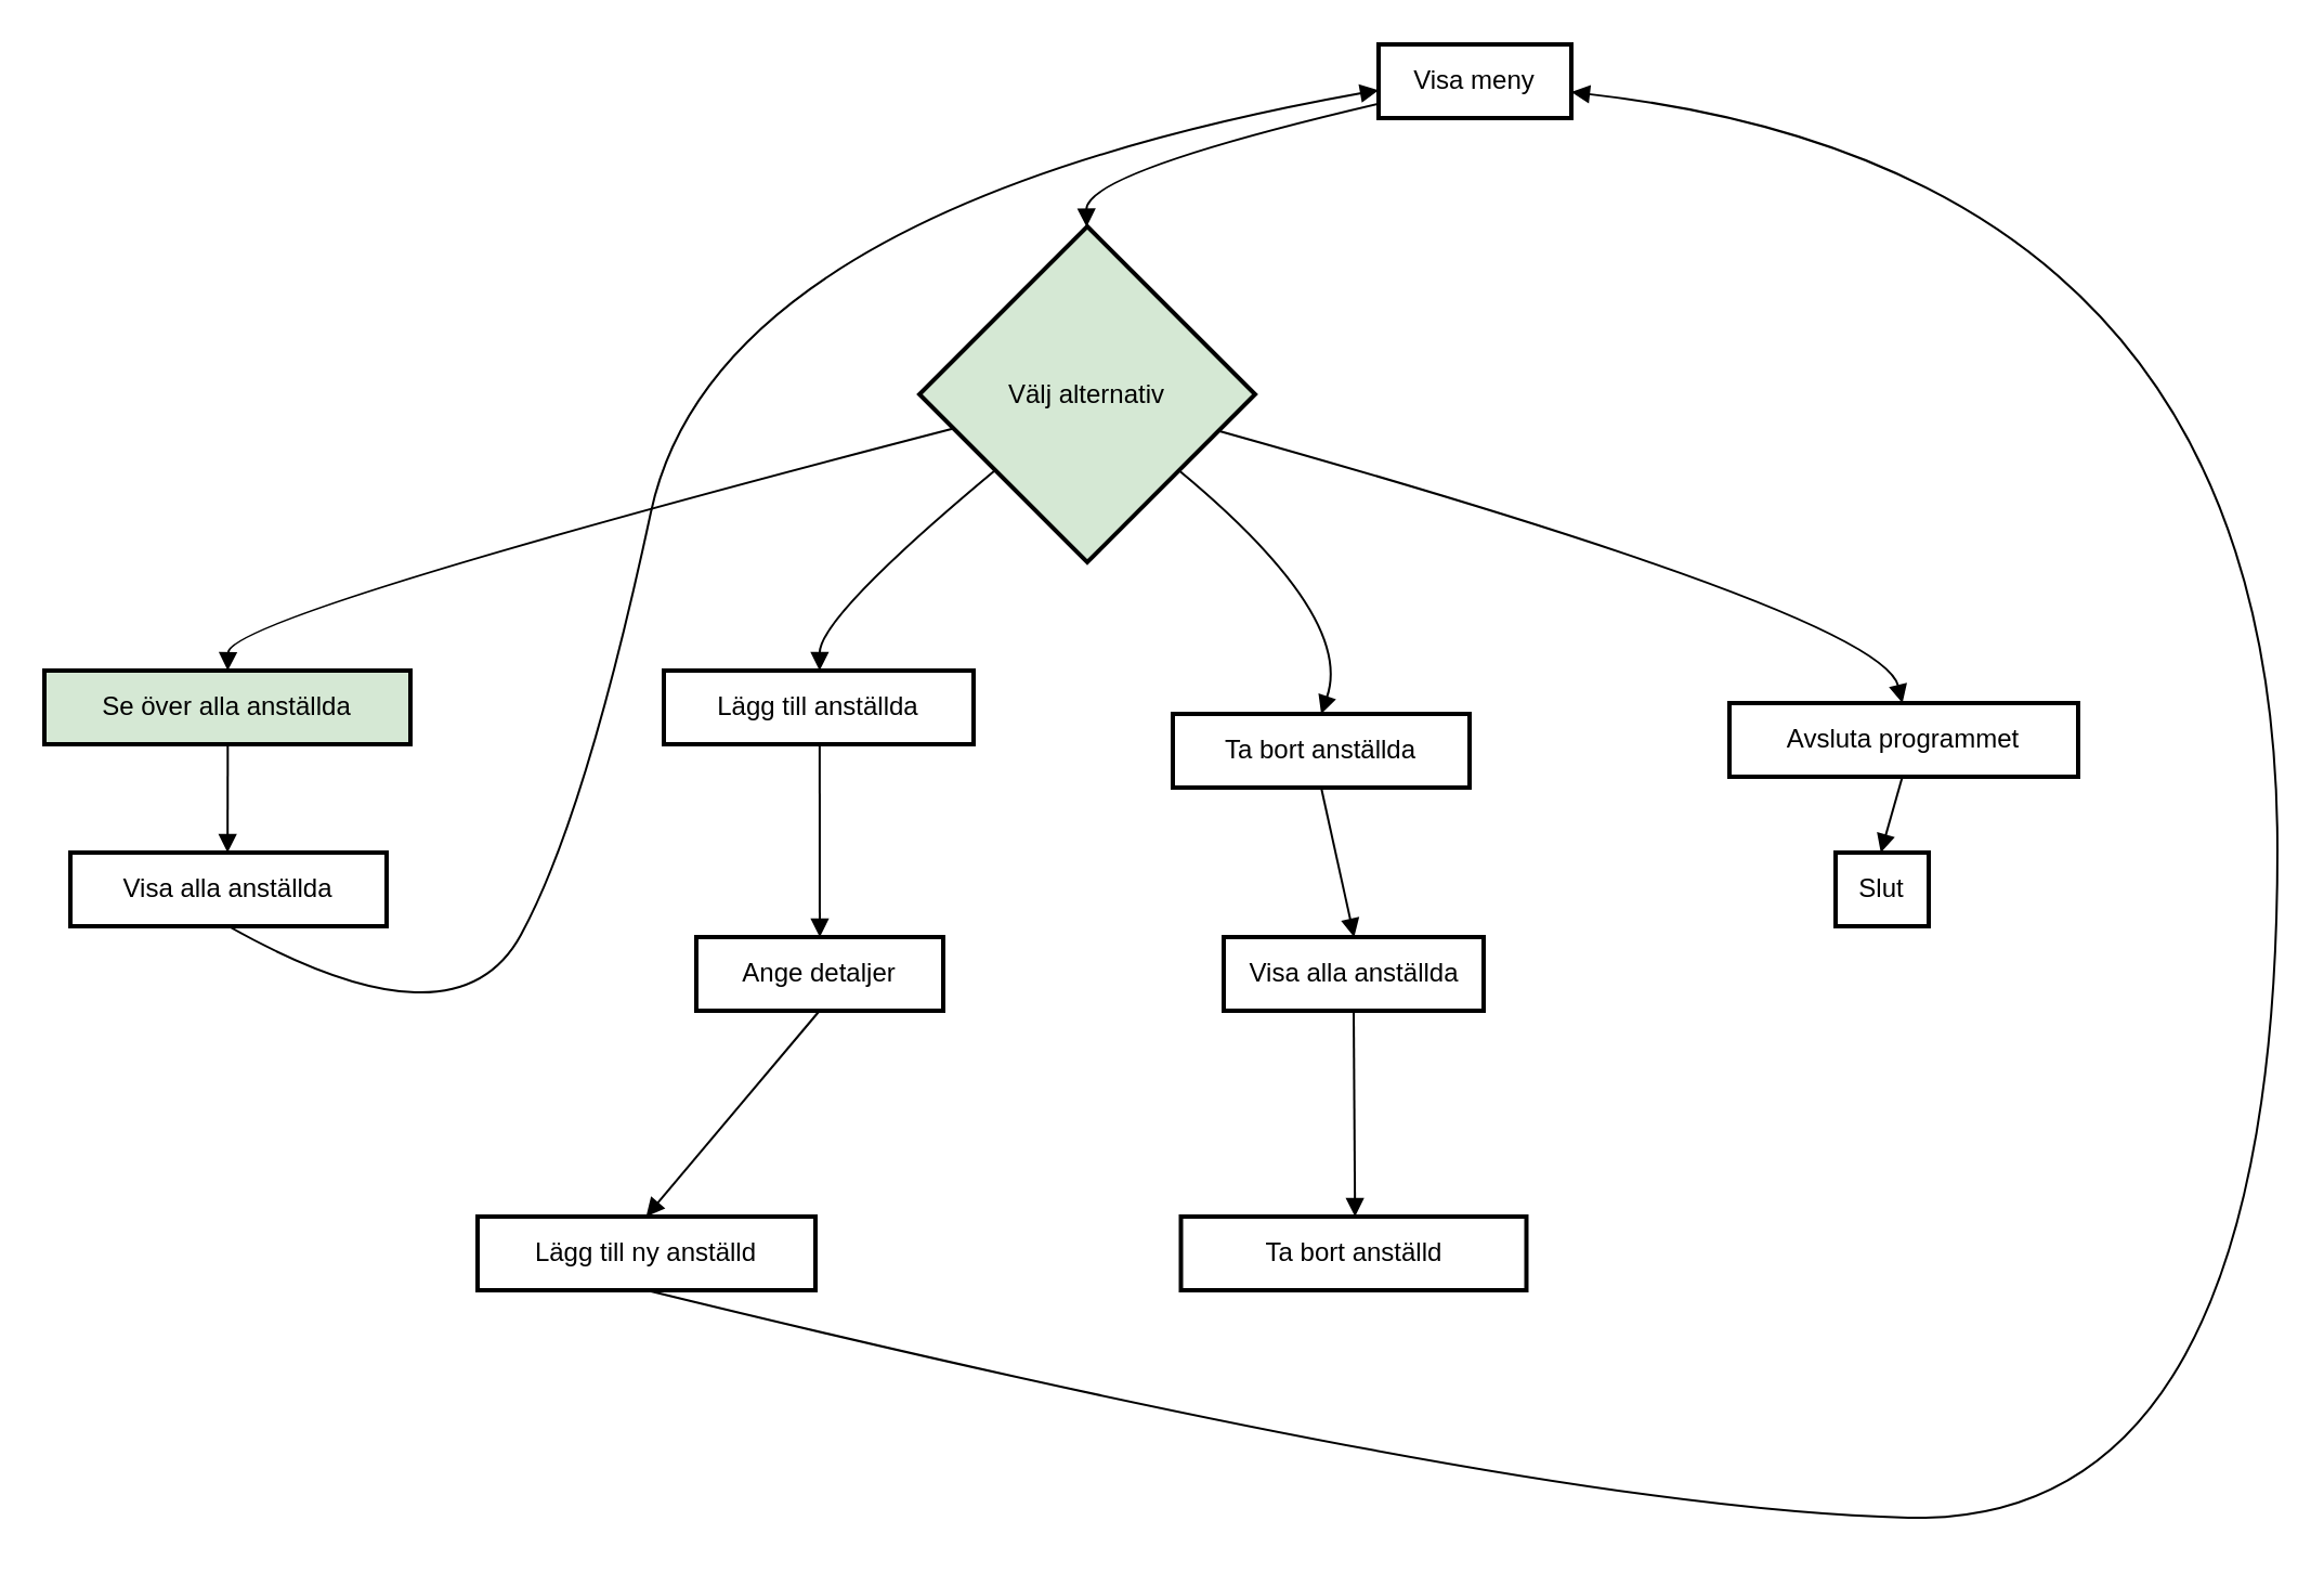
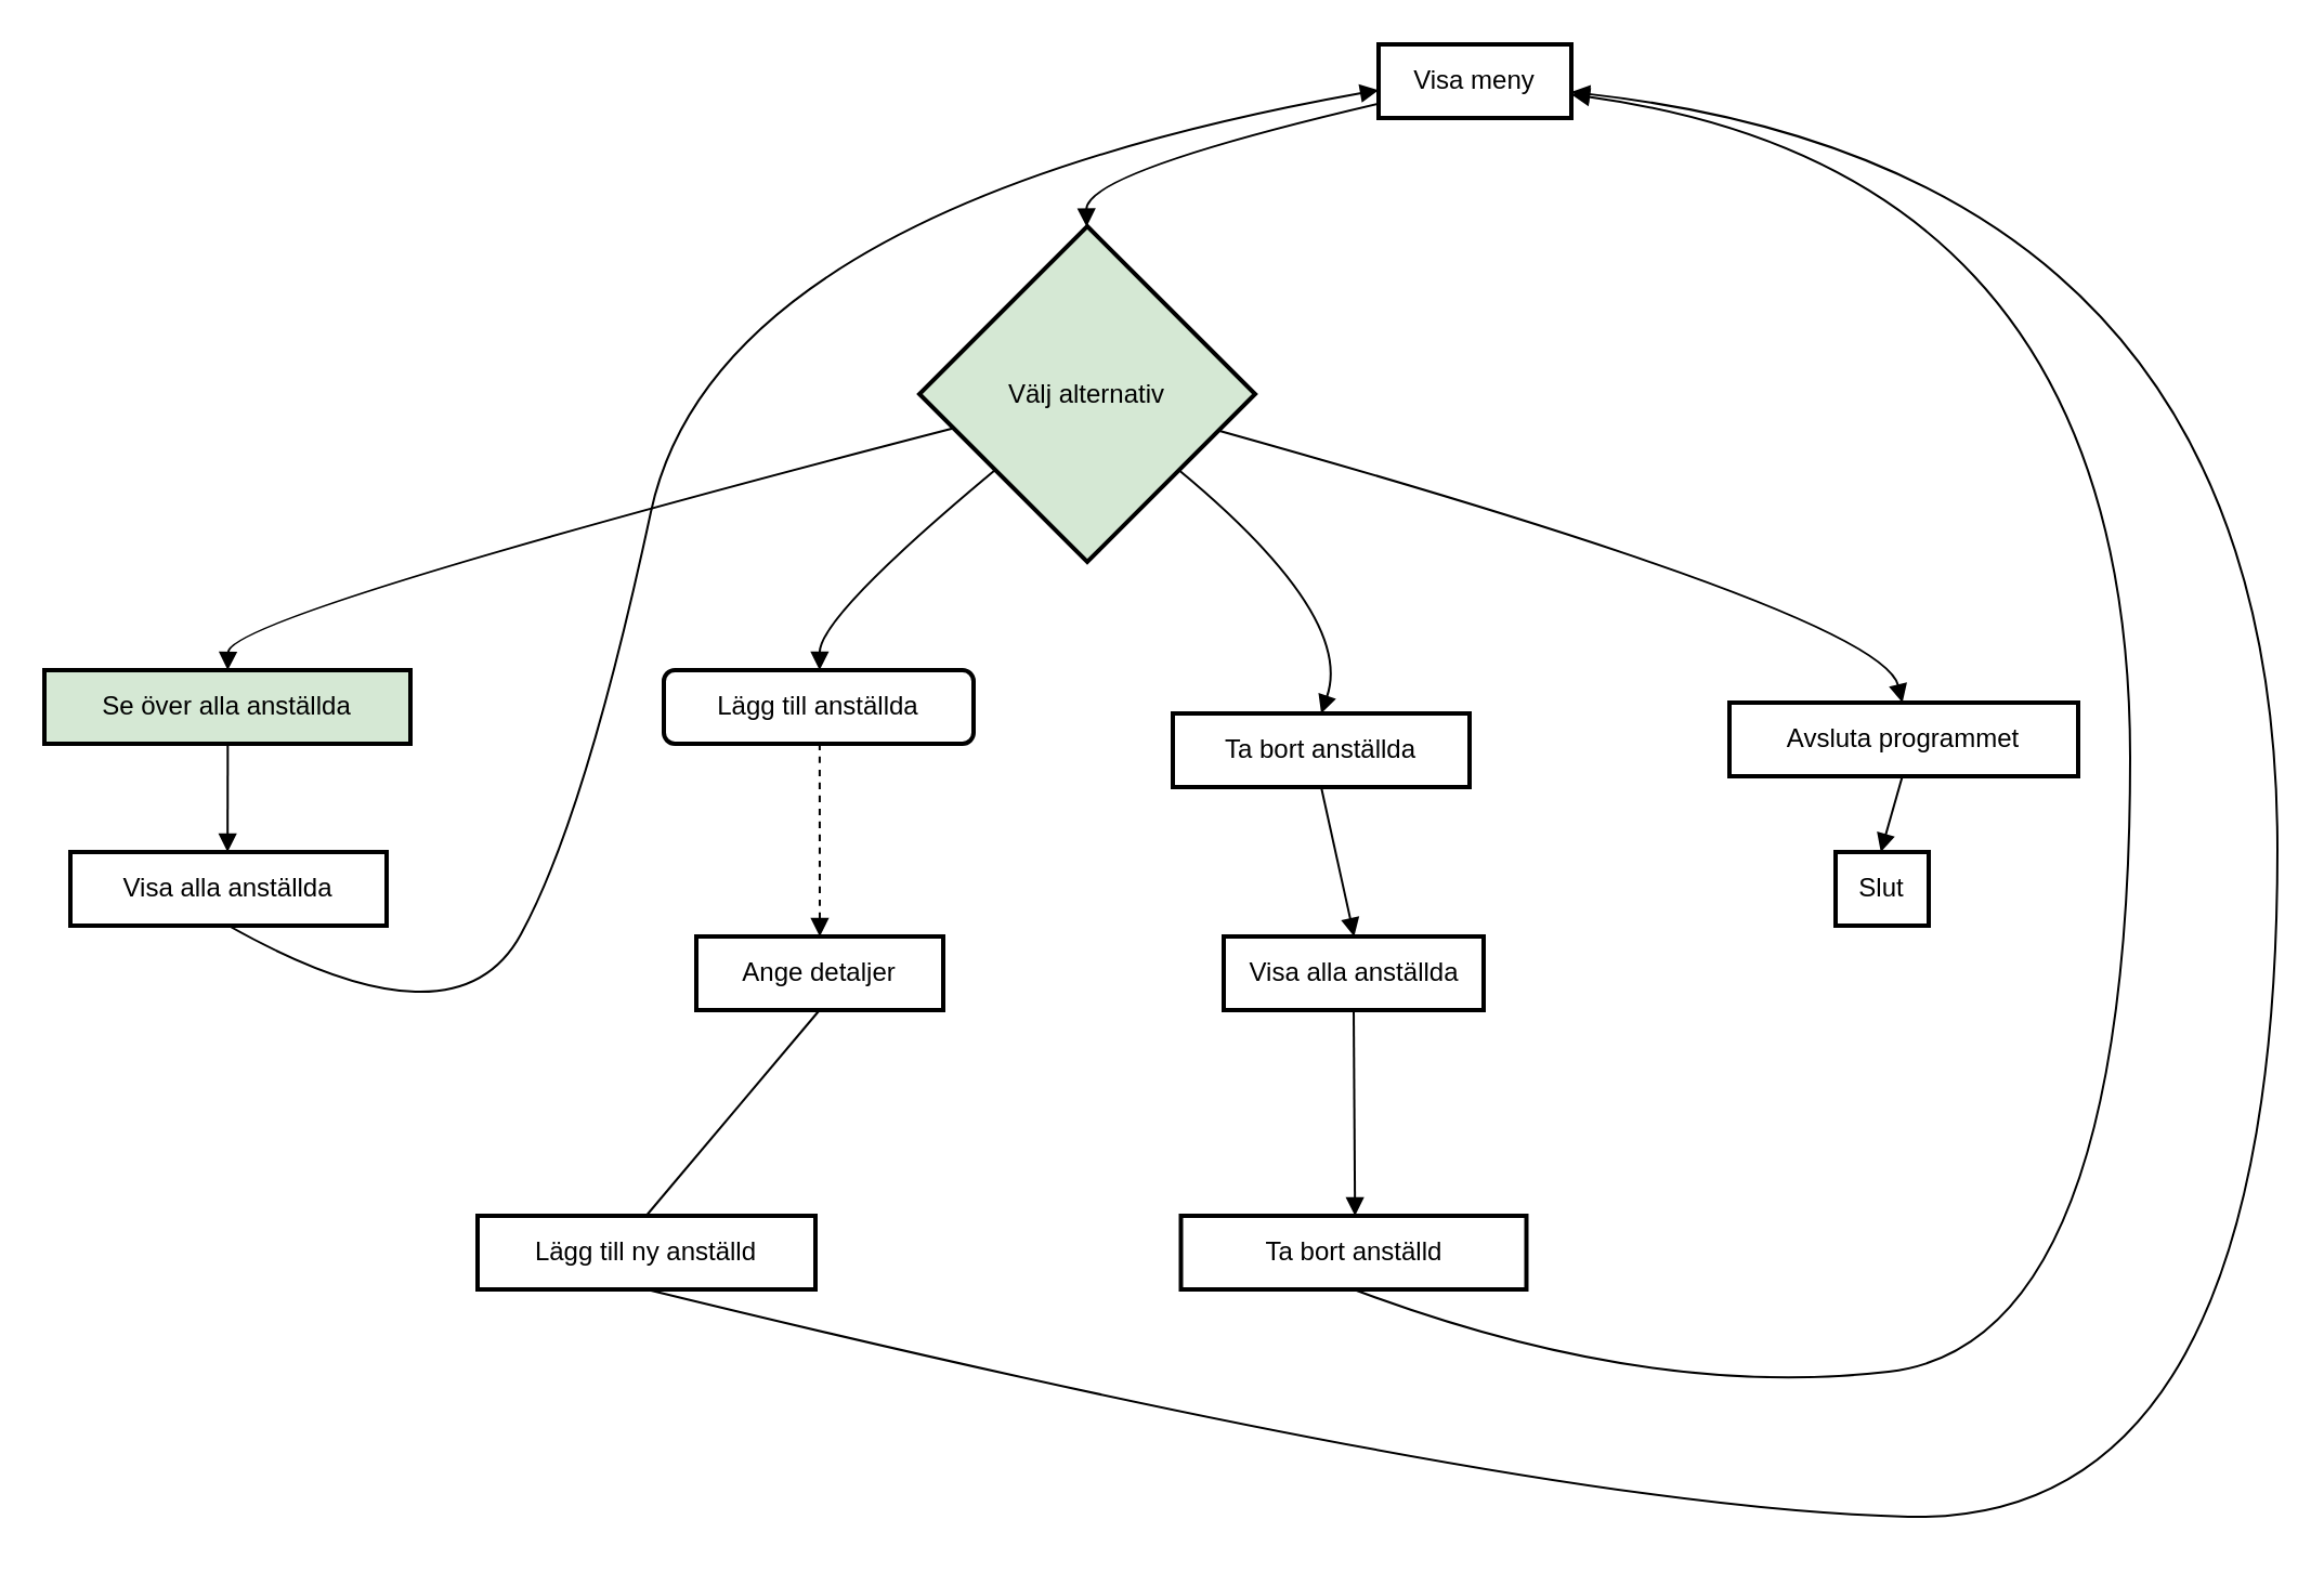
  <mxCell id="0" />
  <mxCell id="1" parent="0" />
  <mxCell id="2" value="Visa meny" style="whiteSpace=wrap;strokeWidth=2;" vertex="1" parent="1"><mxGeometry x="636" y="20" width="89" height="34" as="geometry" /></mxCell>
  <mxCell id="3" value="Välj alternativ" style="rhombus;strokeWidth=2;whiteSpace=wrap;fillColor=#d5e8d4;" vertex="1" parent="1"><mxGeometry x="424" y="104" width="155" height="155" as="geometry" /></mxCell>
  <mxCell id="4" value="Se över alla anställda" style="whiteSpace=wrap;strokeWidth=2;fillColor=#d5e8d4;" vertex="1" parent="1"><mxGeometry x="20" y="309" width="169" height="34" as="geometry" /></mxCell>
- <mxCell id="5" value="Lägg till anställda" style="whiteSpace=wrap;strokeWidth=2;" vertex="1" parent="1"><mxGeometry x="306" y="309" width="143" height="34" as="geometry" /></mxCell>
+ <mxCell id="5" value="Lägg till anställda" style="whiteSpace=wrap;strokeWidth=2;rounded=1;" vertex="1" parent="1"><mxGeometry x="306" y="309" width="143" height="34" as="geometry" /></mxCell>
  <mxCell id="6" value="Ta bort anställda" style="whiteSpace=wrap;strokeWidth=2;" vertex="1" parent="1"><mxGeometry x="541" y="329" width="137" height="34" as="geometry" /></mxCell>
  <mxCell id="7" value="Avsluta programmet" style="whiteSpace=wrap;strokeWidth=2;" vertex="1" parent="1"><mxGeometry x="798" y="324" width="161" height="34" as="geometry" /></mxCell>
  <mxCell id="8" value="Visa alla anställda" style="whiteSpace=wrap;strokeWidth=2;" vertex="1" parent="1"><mxGeometry x="32" y="393" width="146" height="34" as="geometry" /></mxCell>
  <mxCell id="9" value="Ange detaljer" style="whiteSpace=wrap;strokeWidth=2;" vertex="1" parent="1"><mxGeometry x="321" y="432" width="114" height="34" as="geometry" /></mxCell>
  <mxCell id="10" value="Lägg till ny anställd" style="whiteSpace=wrap;strokeWidth=2;" vertex="1" parent="1"><mxGeometry x="220" y="561" width="156" height="34" as="geometry" /></mxCell>
  <mxCell id="11" value="Visa alla anställda" style="whiteSpace=wrap;strokeWidth=2;" vertex="1" parent="1"><mxGeometry x="564.5" y="432" width="120" height="34" as="geometry" /></mxCell>
  <mxCell id="12" value="Ta bort anställd" style="whiteSpace=wrap;strokeWidth=2;" vertex="1" parent="1"><mxGeometry x="544.75" y="561" width="159.5" height="34" as="geometry" /></mxCell>
  <mxCell id="13" value="Slut" style="whiteSpace=wrap;strokeWidth=2;" vertex="1" parent="1"><mxGeometry x="847" y="393" width="43" height="34" as="geometry" /></mxCell>
  <mxCell id="14" value="" style="curved=1;startArrow=none;endArrow=block;exitX=-0.001;exitY=0.807;entryX=0.498;entryY=0;rounded=0;" edge="1" parent="1" source="2" target="3"><mxGeometry relative="1" as="geometry"><Array as="points"><mxPoint x="501" y="79" /></Array></mxGeometry></mxCell>
  <mxCell id="15" value="" style="curved=1;startArrow=none;endArrow=block;exitX=-0.001;exitY=0.628;entryX=0.501;entryY=-0.009;rounded=0;" edge="1" parent="1" source="3" target="4"><mxGeometry relative="1" as="geometry"><Array as="points"><mxPoint x="105" y="284" /></Array></mxGeometry></mxCell>
  <mxCell id="16" value="" style="curved=1;startArrow=none;endArrow=block;exitX=-0.001;exitY=0.913;entryX=0.503;entryY=-0.009;rounded=0;" edge="1" parent="1" source="3" target="5"><mxGeometry relative="1" as="geometry"><Array as="points"><mxPoint x="378" y="284" /></Array></mxGeometry></mxCell>
  <mxCell id="17" value="" style="curved=1;startArrow=none;endArrow=block;exitX=0.997;exitY=0.913;entryX=0.5;entryY=-0.009;rounded=0;" edge="1" parent="1" source="3" target="6"><mxGeometry relative="1" as="geometry"><Array as="points"><mxPoint x="625" y="284" /></Array></mxGeometry></mxCell>
  <mxCell id="18" value="" style="curved=1;startArrow=none;endArrow=block;exitX=0.997;exitY=0.638;entryX=0.496;entryY=-0.009;rounded=0;" edge="1" parent="1" source="3" target="7"><mxGeometry relative="1" as="geometry"><Array as="points"><mxPoint x="868" y="284" /></Array></mxGeometry></mxCell>
  <mxCell id="19" value="" style="curved=1;startArrow=none;endArrow=block;exitX=0.501;exitY=0.991;entryX=0.497;entryY=-0.009;rounded=0;" edge="1" parent="1" source="4" target="8"><mxGeometry relative="1" as="geometry"><Array as="points" /></mxGeometry></mxCell>
  <mxCell id="20" value="" style="curved=1;startArrow=none;endArrow=block;entryX=-0.001;entryY=0.621;rounded=0;exitX=0.5;exitY=1;exitDx=0;exitDy=0;" edge="1" parent="1" source="8" target="2"><mxGeometry relative="1" as="geometry"><Array as="points"><mxPoint x="210" y="486" /><mxPoint x="270" y="376" /><mxPoint x="330" y="96" /></Array><mxPoint x="188" y="476" as="sourcePoint" /></mxGeometry></mxCell>
- <mxCell id="21" value="" style="curved=1;startArrow=none;endArrow=block;exitX=0.503;exitY=0.991;entryX=0.5;entryY=0;rounded=0;entryDx=0;entryDy=0;" edge="1" parent="1" source="5" target="9"><mxGeometry relative="1" as="geometry"><Array as="points" /><mxPoint x="377.872" y="393" as="targetPoint" /></mxGeometry></mxCell>
- <mxCell id="22" value="" style="curved=1;startArrow=none;endArrow=block;exitX=0.499;exitY=0.991;entryX=0.499;entryY=-0.009;rounded=0;" edge="1" parent="1" source="9" target="10"><mxGeometry relative="1" as="geometry"><Array as="points" /></mxGeometry></mxCell>
+ <mxCell id="21" value="" style="curved=1;startArrow=none;endArrow=block;exitX=0.503;exitY=0.991;entryX=0.5;entryY=0;rounded=0;entryDx=0;entryDy=0;dashed=1;" edge="1" parent="1" source="5" target="9"><mxGeometry relative="1" as="geometry"><Array as="points" /><mxPoint x="377.872" y="393" as="targetPoint" /></mxGeometry></mxCell>
+ <mxCell id="22" value="" style="curved=1;startArrow=none;endArrow=none;exitX=0.499;exitY=0.991;entryX=0.499;entryY=-0.009;rounded=0;" edge="1" parent="1" source="9" target="10"><mxGeometry relative="1" as="geometry"><Array as="points" /></mxGeometry></mxCell>
  <mxCell id="23" value="" style="curved=1;startArrow=none;endArrow=block;exitX=0.5;exitY=1;entryX=1.001;entryY=0.648;rounded=0;exitDx=0;exitDy=0;" edge="1" parent="1" source="10" target="2"><mxGeometry relative="1" as="geometry"><Array as="points"><mxPoint x="710" y="696" /><mxPoint x="1051" y="704" /><mxPoint x="1051" y="79" /></Array><mxPoint x="820" y="734.764" as="sourcePoint" /></mxGeometry></mxCell>
  <mxCell id="24" value="" style="curved=1;startArrow=none;endArrow=block;exitX=0.5;exitY=0.991;entryX=0.502;entryY=-0.009;rounded=0;" edge="1" parent="1" source="6" target="11"><mxGeometry relative="1" as="geometry"><Array as="points" /></mxGeometry></mxCell>
  <mxCell id="25" value="" style="curved=1;startArrow=none;endArrow=block;exitX=0.5;exitY=1;entryX=0.504;entryY=-0.009;rounded=0;exitDx=0;exitDy=0;" edge="1" parent="1" source="11" target="12"><mxGeometry relative="1" as="geometry"><Array as="points" /><mxPoint x="624.526" y="511" as="sourcePoint" /></mxGeometry></mxCell>
+ <mxCell id="26" value="" style="curved=1;startArrow=none;endArrow=block;exitX=0.5;exitY=1;entryX=1.001;entryY=0.682;rounded=0;exitDx=0;exitDy=0;" edge="1" parent="1" source="12" target="2"><mxGeometry relative="1" as="geometry"><Array as="points"><mxPoint x="760" y="646" /><mxPoint x="983" y="620" /><mxPoint x="983" y="79" /></Array><mxPoint x="875.064" y="645" as="sourcePoint" /></mxGeometry></mxCell>
  <mxCell id="27" value="" style="curved=1;startArrow=none;endArrow=block;exitX=0.496;exitY=0.991;entryX=0.496;entryY=-0.009;rounded=0;" edge="1" parent="1" source="7"><mxGeometry relative="1" as="geometry"><Array as="points" /><mxPoint x="867.871" y="393" as="targetPoint" /></mxGeometry></mxCell>
